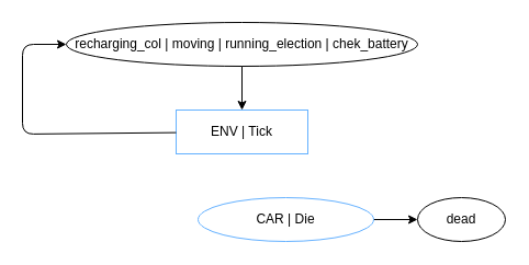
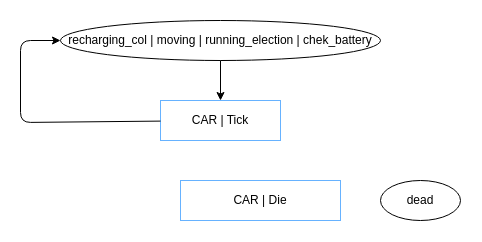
  <mxCell id="0" />
  <mxCell id="1" parent="0" />
- <mxCell id="2" value="ENV | Tick" style="rounded=0;whiteSpace=wrap;html=1;strokeColor=#66B2FF;fillColor=none;" vertex="1" parent="1"><mxGeometry x="160" y="100" width="120" height="40" as="geometry" /></mxCell>
+ <mxCell id="2" value="CAR | Tick" style="rounded=0;whiteSpace=wrap;html=1;strokeColor=#66B2FF;fillColor=none;" vertex="1" parent="1"><mxGeometry x="160" y="100" width="120" height="40" as="geometry" /></mxCell>
  <mxCell id="3" value="recharging_col | moving | running_election | chek_battery" style="ellipse;whiteSpace=wrap;html=1;" vertex="1" parent="1"><mxGeometry x="60" y="20" width="320" height="40" as="geometry" /></mxCell>
  <mxCell id="4" value="" style="endArrow=classic;html=1;" edge="1" parent="1" source="3" target="2"><mxGeometry width="50" height="50" relative="1" as="geometry"><mxPoint x="60" y="125" as="sourcePoint" /><mxPoint x="110" y="75" as="targetPoint" /></mxGeometry></mxCell>
  <mxCell id="5" value="" style="endArrow=classic;html=1;" edge="1" parent="1" source="2" target="3"><mxGeometry width="50" height="50" relative="1" as="geometry"><mxPoint x="-140" y="270" as="sourcePoint" /><mxPoint x="-190" y="185" as="targetPoint" /><Array as="points"><mxPoint x="20" y="122" /><mxPoint x="20" y="40" /></Array></mxGeometry></mxCell>
  <mxCell id="6" value="dead" style="ellipse;whiteSpace=wrap;html=1;" vertex="1" parent="1"><mxGeometry x="380" y="180" width="80" height="40" as="geometry" /></mxCell>
- <mxCell id="7" value="" style="endArrow=classic;html=1;" edge="1" parent="1" source="8" target="6"><mxGeometry width="50" height="50" relative="1" as="geometry"><mxPoint x="-97" y="237.5" as="sourcePoint" /><mxPoint x="-47" y="187.5" as="targetPoint" /></mxGeometry></mxCell>
- <mxCell id="8" value="CAR | Die" style="ellipse;whiteSpace=wrap;html=1;fillColor=none;strokeColor=#66B2FF;" vertex="1" parent="1"><mxGeometry x="180" y="180" width="160" height="40" as="geometry" /></mxCell>
+ <mxCell id="8" value="CAR | Die" style="rounded=0;whiteSpace=wrap;html=1;fillColor=none;strokeColor=#66B2FF;" vertex="1" parent="1"><mxGeometry x="180" y="180" width="160" height="40" as="geometry" /></mxCell>
